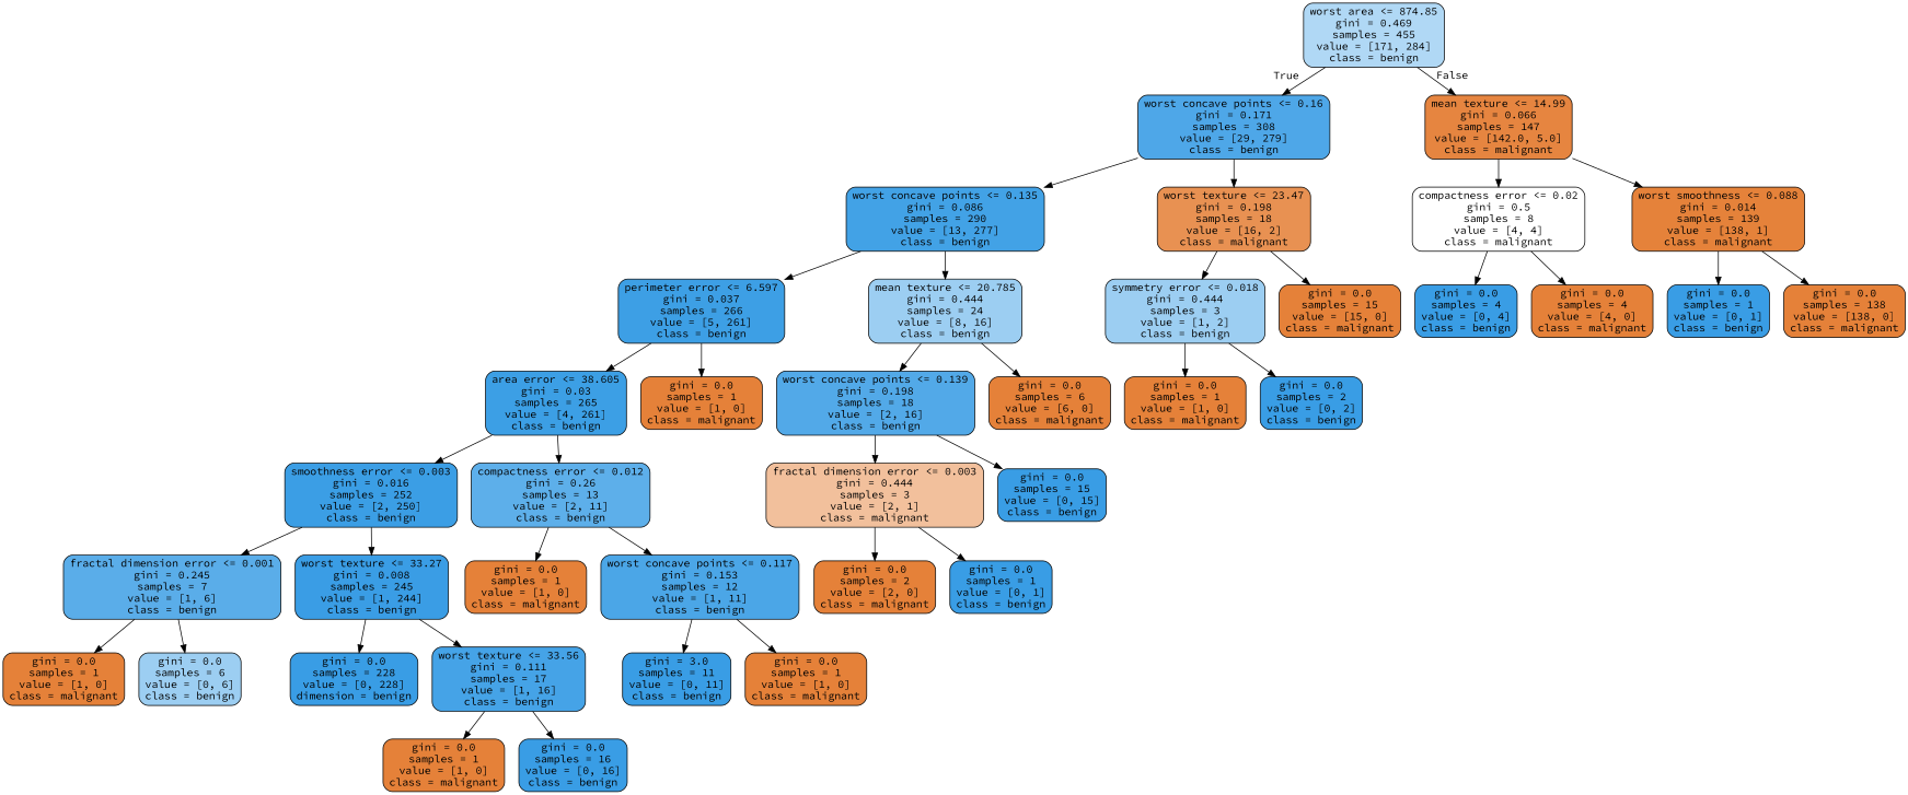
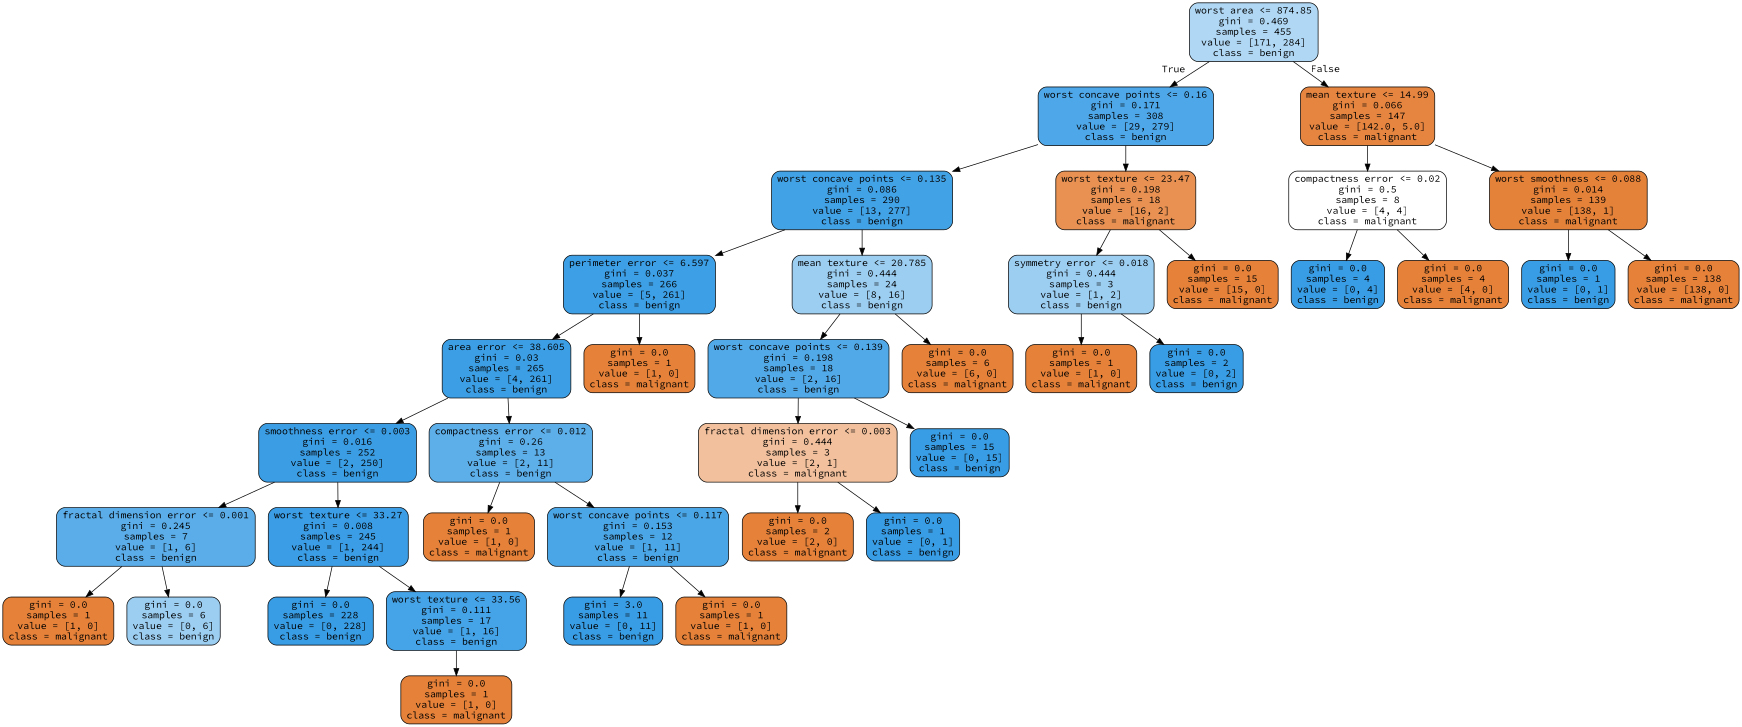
  digraph {
    fontname="Source Code Pro"
    node [color=black fillcolor="#e58139" fontname="Source Code Pro" shape=box style="filled, rounded"]
    edge [fontname="Source Code Pro"]
    n1 [fillcolor="#b0d8f5" label="worst area <= 874.85\ngini = 0.469\nsamples = 455\nvalue = [171, 284]\nclass = benign"]
    n2 [fillcolor="#4ea7e8" label="worst concave points <= 0.16\ngini = 0.171\nsamples = 308\nvalue = [29, 279]\nclass = benign"]
    n3 [fillcolor="#e68540" label="mean texture <= 14.99\ngini = 0.066\nsamples = 147\nvalue = [142.0, 5.0]\nclass = malignant"]
    n4 [fillcolor="#42a2e6" label="worst concave points <= 0.135\ngini = 0.086\nsamples = 290\nvalue = [13, 277]\nclass = benign"]
    n5 [fillcolor="#e89152" label="worst texture <= 23.47\ngini = 0.198\nsamples = 18\nvalue = [16, 2]\nclass = malignant"]
    n6 [fillcolor="#ffffff" label="compactness error <= 0.02\ngini = 0.5\nsamples = 8\nvalue = [4, 4]\nclass = malignant"]
    n7 [fillcolor="#e5823a" label="worst smoothness <= 0.088\ngini = 0.014\nsamples = 139\nvalue = [138, 1]\nclass = malignant"]
    n8 [fillcolor="#3d9fe5" label="perimeter error <= 6.597\ngini = 0.037\nsamples = 266\nvalue = [5, 261]\nclass = benign"]
    n9 [fillcolor="#9ccef2" label="mean texture <= 20.785\ngini = 0.444\nsamples = 24\nvalue = [8, 16]\nclass = benign"]
    n10 [fillcolor="#9ccef2" label="symmetry error <= 0.018\ngini = 0.444\nsamples = 3\nvalue = [1, 2]\nclass = benign"]
    n11 [label="gini = 0.0\nsamples = 15\nvalue = [15, 0]\nclass = malignant"]
    n12 [fillcolor="#3c9fe5" label="area error <= 38.605\ngini = 0.03\nsamples = 265\nvalue = [4, 261]\nclass = benign"]
    n13 [label="gini = 0.0\nsamples = 1\nvalue = [1, 0]\nclass = malignant"]
    n14 [fillcolor="#52a9e8" label="worst concave points <= 0.139\ngini = 0.198\nsamples = 18\nvalue = [2, 16]\nclass = benign"]
    n15 [label="gini = 0.0\nsamples = 6\nvalue = [6, 0]\nclass = malignant"]
    n16 [fillcolor="#3b9ee5" label="smoothness error <= 0.003\ngini = 0.016\nsamples = 252\nvalue = [2, 250]\nclass = benign"]
    n17 [fillcolor="#5dafea" label="compactness error <= 0.012\ngini = 0.26\nsamples = 13\nvalue = [2, 11]\nclass = benign"]
    n18 [fillcolor="#5aade9" label="fractal dimension error <= 0.001\ngini = 0.245\nsamples = 7\nvalue = [1, 6]\nclass = benign"]
    n19 [fillcolor="#3a9de5" label="worst texture <= 33.27\ngini = 0.008\nsamples = 245\nvalue = [1, 244]\nclass = benign"]
    n20 [label="gini = 0.0\nsamples = 1\nvalue = [1, 0]\nclass = malignant"]
    n21 [fillcolor="#4ba6e7" label="worst concave points <= 0.117\ngini = 0.153\nsamples = 12\nvalue = [1, 11]\nclass = benign"]
    n22 [label="gini = 0.0\nsamples = 1\nvalue = [1, 0]\nclass = malignant"]
    n23 [fillcolor="#9ccef2" label="gini = 0.0\nsamples = 6\nvalue = [0, 6]\nclass = benign"]
-   n24 [fillcolor="#399de5" label="gini = 0.0\nsamples = 228\nvalue = [0, 228]\ndimension = benign"]
+   n24 [fillcolor="#399de5" label="gini = 0.0\nsamples = 228\nvalue = [0, 228]\nclass = benign"]
    n25 [fillcolor="#45a3e7" label="worst texture <= 33.56\ngini = 0.111\nsamples = 17\nvalue = [1, 16]\nclass = benign"]
    n26 [label="gini = 0.0\nsamples = 1\nvalue = [1, 0]\nclass = malignant"]
-   n27 [fillcolor="#399de5" label="gini = 0.0\nsamples = 16\nvalue = [0, 16]\nclass = benign"]
    n28 [fillcolor="#399de5" label="gini = 3.0\nsamples = 11\nvalue = [0, 11]\nclass = benign"]
    n29 [label="gini = 0.0\nsamples = 1\nvalue = [1, 0]\nclass = malignant"]
    n30 [fillcolor="#f2c09c" label="fractal dimension error <= 0.003\ngini = 0.444\nsamples = 3\nvalue = [2, 1]\nclass = malignant"]
    n31 [fillcolor="#399de5" label="gini = 0.0\nsamples = 15\nvalue = [0, 15]\nclass = benign"]
    n32 [label="gini = 0.0\nsamples = 2\nvalue = [2, 0]\nclass = malignant"]
    n33 [fillcolor="#399de5" label="gini = 0.0\nsamples = 1\nvalue = [0, 1]\nclass = benign"]
    n34 [label="gini = 0.0\nsamples = 1\nvalue = [1, 0]\nclass = malignant"]
    n35 [fillcolor="#399de5" label="gini = 0.0\nsamples = 2\nvalue = [0, 2]\nclass = benign"]
    n36 [fillcolor="#399de5" label="gini = 0.0\nsamples = 4\nvalue = [0, 4]\nclass = benign"]
    n37 [label="gini = 0.0\nsamples = 4\nvalue = [4, 0]\nclass = malignant"]
    n38 [fillcolor="#399de5" label="gini = 0.0\nsamples = 1\nvalue = [0, 1]\nclass = benign"]
    n39 [label="gini = 0.0\nsamples = 138\nvalue = [138, 0]\nclass = malignant"]
    n1 -> n2 [headlabel=True labelangle=45 labeldistance=2.5]
    n1 -> n3 [headlabel=False labelangle=-45 labeldistance=2.5]
    n2 -> n4
    n2 -> n5
    n3 -> n6
    n3 -> n7
    n4 -> n8
    n4 -> n9
    n5 -> n10
    n5 -> n11
    n6 -> n36
    n6 -> n37
    n7 -> n38
    n7 -> n39
    n8 -> n12
    n8 -> n13
    n9 -> n14
    n9 -> n15
    n10 -> n34
    n10 -> n35
    n12 -> n16
    n12 -> n17
    n14 -> n30
    n14 -> n31
    n16 -> n18
    n16 -> n19
    n17 -> n20
    n17 -> n21
    n18 -> n22
    n18 -> n23
    n19 -> n24
    n19 -> n25
    n21 -> n28
    n21 -> n29
    n25 -> n26
-   n25 -> n27
    n30 -> n32
    n30 -> n33
  }
